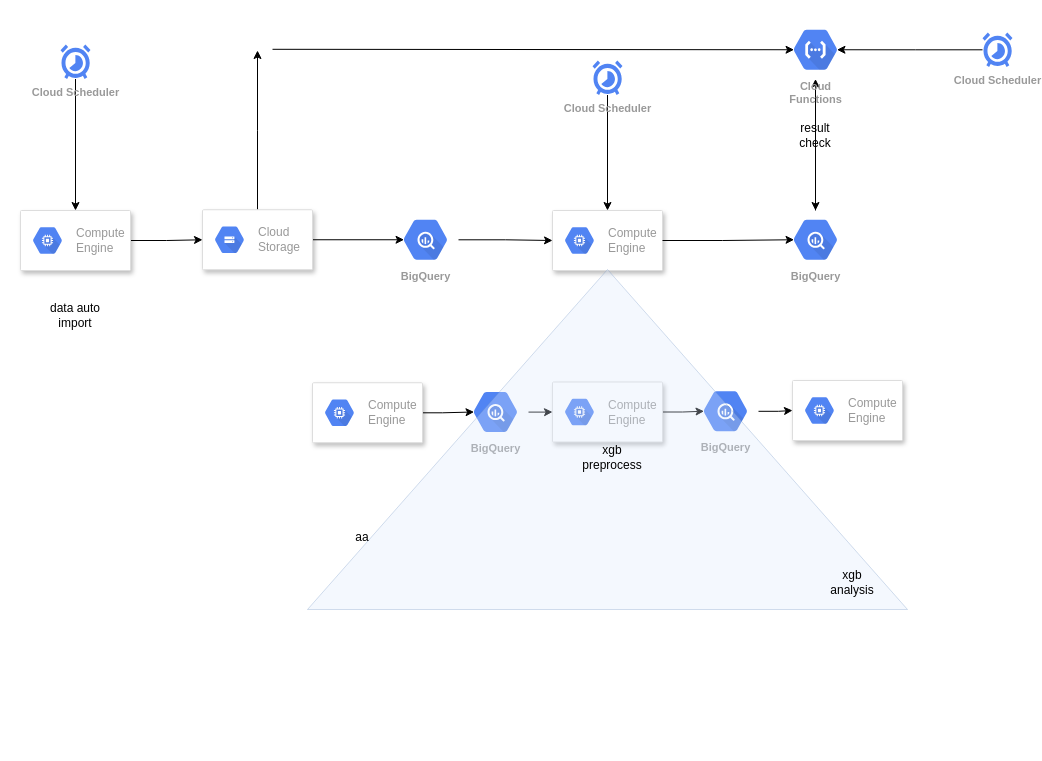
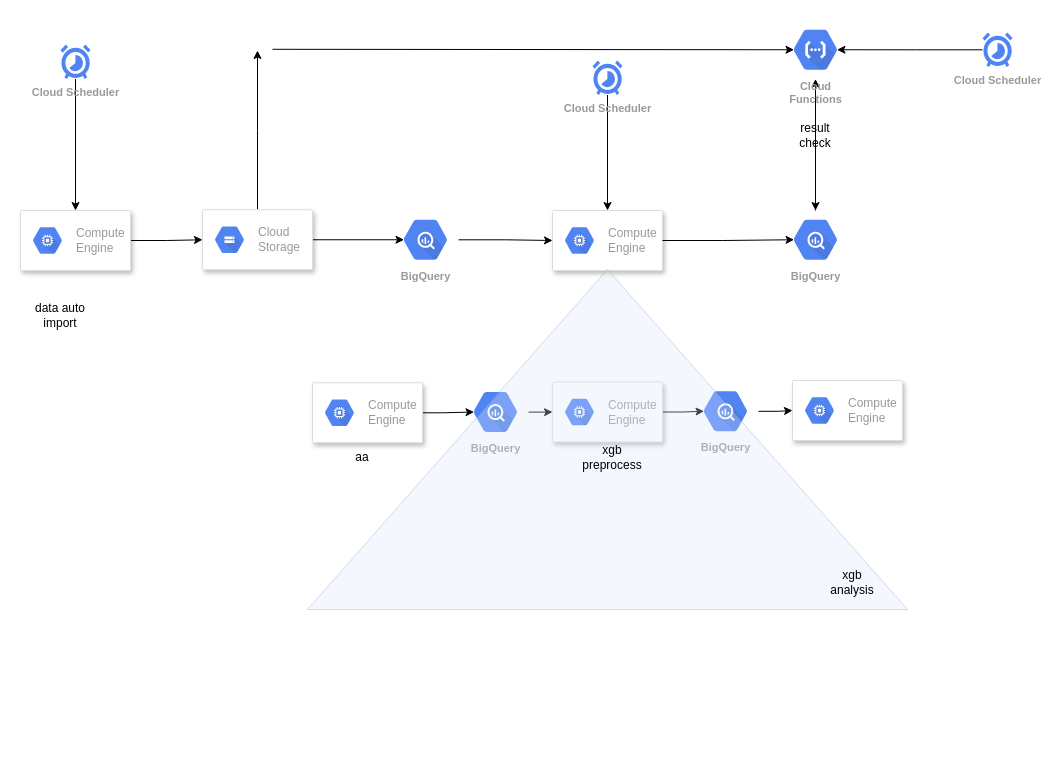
  <mxCell id="0" />
  <mxCell id="1" parent="0" />
  <mxCell id="2" value="" style="strokeColor=#dddddd;shadow=1;strokeWidth=1;rounded=1;absoluteArcSize=1;arcSize=2;" parent="1" vertex="1"><mxGeometry x="552" y="210" width="110" height="60" as="geometry" /></mxCell>
  <mxCell id="3" value="Compute&#10;Engine" style="sketch=0;dashed=0;connectable=0;html=1;fillColor=#5184F3;strokeColor=none;shape=mxgraph.gcp2.hexIcon;prIcon=compute_engine;part=1;labelPosition=right;verticalLabelPosition=middle;align=left;verticalAlign=middle;spacingLeft=5;fontColor=#999999;fontSize=12;" parent="2" vertex="1"><mxGeometry y="0.5" width="44" height="39" relative="1" as="geometry"><mxPoint x="5" y="-19.5" as="offset" /></mxGeometry></mxCell>
  <mxCell id="4" style="edgeStyle=orthogonalEdgeStyle;rounded=0;orthogonalLoop=1;jettySize=auto;html=1;" edge="1" parent="1" source="5" target="41"><mxGeometry relative="1" as="geometry" /></mxCell>
  <mxCell id="5" value="Cloud Scheduler" style="html=1;fillColor=#5184F3;strokeColor=none;verticalAlign=top;labelPosition=center;verticalLabelPosition=bottom;align=center;fontSize=11;fontStyle=1;fontColor=#999999;shape=mxgraph.gcp2.cloud_scheduler" parent="1" vertex="1"><mxGeometry x="60" y="44" width="30" height="34.5" as="geometry" /></mxCell>
  <mxCell id="6" style="edgeStyle=orthogonalEdgeStyle;rounded=0;orthogonalLoop=1;jettySize=auto;html=1;entryX=0.175;entryY=0.5;entryDx=0;entryDy=0;entryPerimeter=0;" parent="1" source="8" target="13" edge="1"><mxGeometry relative="1" as="geometry" /></mxCell>
  <mxCell id="7" style="edgeStyle=orthogonalEdgeStyle;rounded=0;orthogonalLoop=1;jettySize=auto;html=1;" parent="1" source="8" edge="1"><mxGeometry relative="1" as="geometry"><mxPoint x="257" y="50" as="targetPoint" /></mxGeometry></mxCell>
  <mxCell id="8" value="" style="strokeColor=#dddddd;shadow=1;strokeWidth=1;rounded=1;absoluteArcSize=1;arcSize=2;" parent="1" vertex="1"><mxGeometry x="202" y="209.25" width="110" height="60" as="geometry" /></mxCell>
  <mxCell id="9" value="Cloud&#10;Storage" style="sketch=0;dashed=0;connectable=0;html=1;fillColor=#5184F3;strokeColor=none;shape=mxgraph.gcp2.hexIcon;prIcon=cloud_storage;part=1;labelPosition=right;verticalLabelPosition=middle;align=left;verticalAlign=middle;spacingLeft=5;fontColor=#999999;fontSize=12;" parent="8" vertex="1"><mxGeometry y="0.5" width="44" height="39" relative="1" as="geometry"><mxPoint x="5" y="-19.5" as="offset" /></mxGeometry></mxCell>
  <mxCell id="10" style="edgeStyle=orthogonalEdgeStyle;rounded=0;orthogonalLoop=1;jettySize=auto;html=1;" parent="1" source="11" target="33" edge="1"><mxGeometry relative="1" as="geometry" /></mxCell>
  <mxCell id="11" value="BigQuery" style="sketch=0;html=1;fillColor=#5184F3;strokeColor=none;verticalAlign=top;labelPosition=center;verticalLabelPosition=bottom;align=center;spacingTop=-6;fontSize=11;fontStyle=1;fontColor=#999999;shape=mxgraph.gcp2.hexIcon;prIcon=bigquery" parent="1" vertex="1"><mxGeometry x="782" y="210" width="66" height="58.5" as="geometry" /></mxCell>
  <mxCell id="12" value="" style="edgeStyle=orthogonalEdgeStyle;rounded=0;orthogonalLoop=1;jettySize=auto;html=1;" parent="1" source="13" target="2" edge="1"><mxGeometry relative="1" as="geometry" /></mxCell>
  <mxCell id="13" value="BigQuery" style="sketch=0;html=1;fillColor=#5184F3;strokeColor=none;verticalAlign=top;labelPosition=center;verticalLabelPosition=bottom;align=center;spacingTop=-6;fontSize=11;fontStyle=1;fontColor=#999999;shape=mxgraph.gcp2.hexIcon;prIcon=bigquery" parent="1" vertex="1"><mxGeometry x="392" y="210" width="66" height="58.5" as="geometry" /></mxCell>
  <mxCell id="14" style="edgeStyle=orthogonalEdgeStyle;rounded=0;orthogonalLoop=1;jettySize=auto;html=1;entryX=0.175;entryY=0.5;entryDx=0;entryDy=0;entryPerimeter=0;" parent="1" source="15" target="23" edge="1"><mxGeometry relative="1" as="geometry" /></mxCell>
  <mxCell id="15" value="" style="strokeColor=#dddddd;shadow=1;strokeWidth=1;rounded=1;absoluteArcSize=1;arcSize=2;" parent="1" vertex="1"><mxGeometry x="312" y="382.25" width="110" height="60" as="geometry" /></mxCell>
  <mxCell id="16" value="Compute&#10;Engine" style="sketch=0;dashed=0;connectable=0;html=1;fillColor=#5184F3;strokeColor=none;shape=mxgraph.gcp2.hexIcon;prIcon=compute_engine;part=1;labelPosition=right;verticalLabelPosition=middle;align=left;verticalAlign=middle;spacingLeft=5;fontColor=#999999;fontSize=12;" parent="15" vertex="1"><mxGeometry y="0.5" width="44" height="39" relative="1" as="geometry"><mxPoint x="5" y="-19.5" as="offset" /></mxGeometry></mxCell>
  <mxCell id="17" style="edgeStyle=orthogonalEdgeStyle;rounded=0;orthogonalLoop=1;jettySize=auto;html=1;entryX=0.175;entryY=0.5;entryDx=0;entryDy=0;entryPerimeter=0;" parent="1" source="18" target="25" edge="1"><mxGeometry relative="1" as="geometry" /></mxCell>
  <mxCell id="18" value="" style="strokeColor=#dddddd;shadow=1;strokeWidth=1;rounded=1;absoluteArcSize=1;arcSize=2;" parent="1" vertex="1"><mxGeometry x="552" y="381.5" width="110" height="60" as="geometry" /></mxCell>
  <mxCell id="19" value="Compute&#10;Engine" style="sketch=0;dashed=0;connectable=0;html=1;fillColor=#5184F3;strokeColor=none;shape=mxgraph.gcp2.hexIcon;prIcon=compute_engine;part=1;labelPosition=right;verticalLabelPosition=middle;align=left;verticalAlign=middle;spacingLeft=5;fontColor=#999999;fontSize=12;" parent="18" vertex="1"><mxGeometry y="0.5" width="44" height="39" relative="1" as="geometry"><mxPoint x="5" y="-19.5" as="offset" /></mxGeometry></mxCell>
  <mxCell id="20" value="" style="strokeColor=#dddddd;shadow=1;strokeWidth=1;rounded=1;absoluteArcSize=1;arcSize=2;" parent="1" vertex="1"><mxGeometry x="792" y="380" width="110" height="60" as="geometry" /></mxCell>
  <mxCell id="21" value="Compute&#10;Engine" style="sketch=0;dashed=0;connectable=0;html=1;fillColor=#5184F3;strokeColor=none;shape=mxgraph.gcp2.hexIcon;prIcon=compute_engine;part=1;labelPosition=right;verticalLabelPosition=middle;align=left;verticalAlign=middle;spacingLeft=5;fontColor=#999999;fontSize=12;" parent="20" vertex="1"><mxGeometry y="0.5" width="44" height="39" relative="1" as="geometry"><mxPoint x="5" y="-19.5" as="offset" /></mxGeometry></mxCell>
  <mxCell id="22" style="edgeStyle=orthogonalEdgeStyle;rounded=0;orthogonalLoop=1;jettySize=auto;html=1;entryX=0;entryY=0.5;entryDx=0;entryDy=0;" parent="1" source="23" target="18" edge="1"><mxGeometry relative="1" as="geometry" /></mxCell>
  <mxCell id="23" value="BigQuery" style="sketch=0;html=1;fillColor=#5184F3;strokeColor=none;verticalAlign=top;labelPosition=center;verticalLabelPosition=bottom;align=center;spacingTop=-6;fontSize=11;fontStyle=1;fontColor=#999999;shape=mxgraph.gcp2.hexIcon;prIcon=bigquery" parent="1" vertex="1"><mxGeometry x="462" y="382.25" width="66" height="58.5" as="geometry" /></mxCell>
  <mxCell id="24" value="" style="edgeStyle=orthogonalEdgeStyle;rounded=0;orthogonalLoop=1;jettySize=auto;html=1;" parent="1" source="25" target="20" edge="1"><mxGeometry relative="1" as="geometry" /></mxCell>
  <mxCell id="25" value="BigQuery" style="sketch=0;html=1;fillColor=#5184F3;strokeColor=none;verticalAlign=top;labelPosition=center;verticalLabelPosition=bottom;align=center;spacingTop=-6;fontSize=11;fontStyle=1;fontColor=#999999;shape=mxgraph.gcp2.hexIcon;prIcon=bigquery" parent="1" vertex="1"><mxGeometry x="692" y="381.5" width="66" height="58.5" as="geometry" /></mxCell>
  <mxCell id="26" value="" style="triangle;whiteSpace=wrap;html=1;rotation=-90;opacity=30;fillColor=#dae8fc;strokeColor=#6c8ebf;" parent="1" vertex="1"><mxGeometry x="437" y="139" width="340" height="600" as="geometry" /></mxCell>
  <mxCell id="27" style="edgeStyle=orthogonalEdgeStyle;rounded=0;orthogonalLoop=1;jettySize=auto;html=1;entryX=0.175;entryY=0.5;entryDx=0;entryDy=0;entryPerimeter=0;" parent="1" source="2" target="11" edge="1"><mxGeometry relative="1" as="geometry" /></mxCell>
- <mxCell id="28" value="data auto import" style="text;html=1;strokeColor=none;fillColor=none;align=center;verticalAlign=middle;whiteSpace=wrap;rounded=0;opacity=30;" parent="1" vertex="1"><mxGeometry x="45" y="300" width="60" height="30" as="geometry" /></mxCell>
- <mxCell id="29" value="aa" style="text;html=1;strokeColor=none;fillColor=none;align=center;verticalAlign=middle;whiteSpace=wrap;rounded=0;opacity=30;" parent="1" vertex="1"><mxGeometry x="332" y="522.25" width="60" height="30" as="geometry" /></mxCell>
+ <mxCell id="28" value="data auto import" style="text;html=1;strokeColor=none;fillColor=none;align=center;verticalAlign=middle;whiteSpace=wrap;rounded=0;opacity=30;" parent="1" vertex="1"><mxGeometry x="30" y="300" width="60" height="30" as="geometry" /></mxCell>
+ <mxCell id="29" value="aa" style="text;html=1;strokeColor=none;fillColor=none;align=center;verticalAlign=middle;whiteSpace=wrap;rounded=0;opacity=30;" parent="1" vertex="1"><mxGeometry x="332" y="442.25" width="60" height="30" as="geometry" /></mxCell>
  <mxCell id="30" value="xgb preprocess" style="text;html=1;strokeColor=none;fillColor=none;align=center;verticalAlign=middle;whiteSpace=wrap;rounded=0;opacity=30;" parent="1" vertex="1"><mxGeometry x="582" y="442.25" width="60" height="30" as="geometry" /></mxCell>
  <mxCell id="31" value="xgb analysis" style="text;html=1;strokeColor=none;fillColor=none;align=center;verticalAlign=middle;whiteSpace=wrap;rounded=0;opacity=30;" parent="1" vertex="1"><mxGeometry x="822" y="567.25" width="60" height="30" as="geometry" /></mxCell>
  <mxCell id="32" style="edgeStyle=orthogonalEdgeStyle;rounded=0;orthogonalLoop=1;jettySize=auto;html=1;startArrow=none;" parent="1" source="34" edge="1"><mxGeometry relative="1" as="geometry"><mxPoint x="815" y="210" as="targetPoint" /></mxGeometry></mxCell>
  <mxCell id="33" value="Cloud&#10;Functions" style="sketch=0;html=1;fillColor=#5184F3;strokeColor=none;verticalAlign=top;labelPosition=center;verticalLabelPosition=bottom;align=center;spacingTop=-6;fontSize=11;fontStyle=1;fontColor=#999999;shape=mxgraph.gcp2.hexIcon;prIcon=cloud_functions" parent="1" vertex="1"><mxGeometry x="782" y="20" width="66" height="58.5" as="geometry" /></mxCell>
  <mxCell id="34" value="result check" style="text;html=1;strokeColor=none;fillColor=none;align=center;verticalAlign=middle;whiteSpace=wrap;rounded=0;opacity=30;" parent="1" vertex="1"><mxGeometry x="785" y="120" width="60" height="30" as="geometry" /></mxCell>
  <mxCell id="35" style="edgeStyle=orthogonalEdgeStyle;rounded=0;orthogonalLoop=1;jettySize=auto;html=1;entryX=0.175;entryY=0.5;entryDx=0;entryDy=0;entryPerimeter=0;" parent="1" target="33" edge="1"><mxGeometry relative="1" as="geometry"><mxPoint x="446" y="48.75" as="targetPoint" /><mxPoint x="272" y="48.8" as="sourcePoint" /></mxGeometry></mxCell>
  <mxCell id="36" value="" style="edgeStyle=orthogonalEdgeStyle;rounded=0;orthogonalLoop=1;jettySize=auto;html=1;" parent="1" source="37" target="2" edge="1"><mxGeometry relative="1" as="geometry" /></mxCell>
  <mxCell id="37" value="Cloud Scheduler" style="html=1;fillColor=#5184F3;strokeColor=none;verticalAlign=top;labelPosition=center;verticalLabelPosition=bottom;align=center;fontSize=11;fontStyle=1;fontColor=#999999;shape=mxgraph.gcp2.cloud_scheduler" parent="1" vertex="1"><mxGeometry x="592" y="60" width="30" height="34.5" as="geometry" /></mxCell>
  <mxCell id="38" style="edgeStyle=orthogonalEdgeStyle;rounded=0;orthogonalLoop=1;jettySize=auto;html=1;entryX=0.825;entryY=0.5;entryDx=0;entryDy=0;entryPerimeter=0;" parent="1" source="39" target="33" edge="1"><mxGeometry relative="1" as="geometry" /></mxCell>
  <mxCell id="39" value="Cloud Scheduler" style="html=1;fillColor=#5184F3;strokeColor=none;verticalAlign=top;labelPosition=center;verticalLabelPosition=bottom;align=center;fontSize=11;fontStyle=1;fontColor=#999999;shape=mxgraph.gcp2.cloud_scheduler" parent="1" vertex="1"><mxGeometry x="982" y="32" width="30" height="34.5" as="geometry" /></mxCell>
  <mxCell id="40" value="" style="edgeStyle=orthogonalEdgeStyle;rounded=0;orthogonalLoop=1;jettySize=auto;html=1;" edge="1" parent="1" source="41" target="8"><mxGeometry relative="1" as="geometry" /></mxCell>
  <mxCell id="41" value="" style="strokeColor=#dddddd;shadow=1;strokeWidth=1;rounded=1;absoluteArcSize=1;arcSize=2;" vertex="1" parent="1"><mxGeometry x="20" y="210" width="110" height="60" as="geometry" /></mxCell>
  <mxCell id="42" value="Compute&#10;Engine" style="sketch=0;dashed=0;connectable=0;html=1;fillColor=#5184F3;strokeColor=none;shape=mxgraph.gcp2.hexIcon;prIcon=compute_engine;part=1;labelPosition=right;verticalLabelPosition=middle;align=left;verticalAlign=middle;spacingLeft=5;fontColor=#999999;fontSize=12;" vertex="1" parent="41"><mxGeometry y="0.5" width="44" height="39" relative="1" as="geometry"><mxPoint x="5" y="-19.5" as="offset" /></mxGeometry></mxCell>
